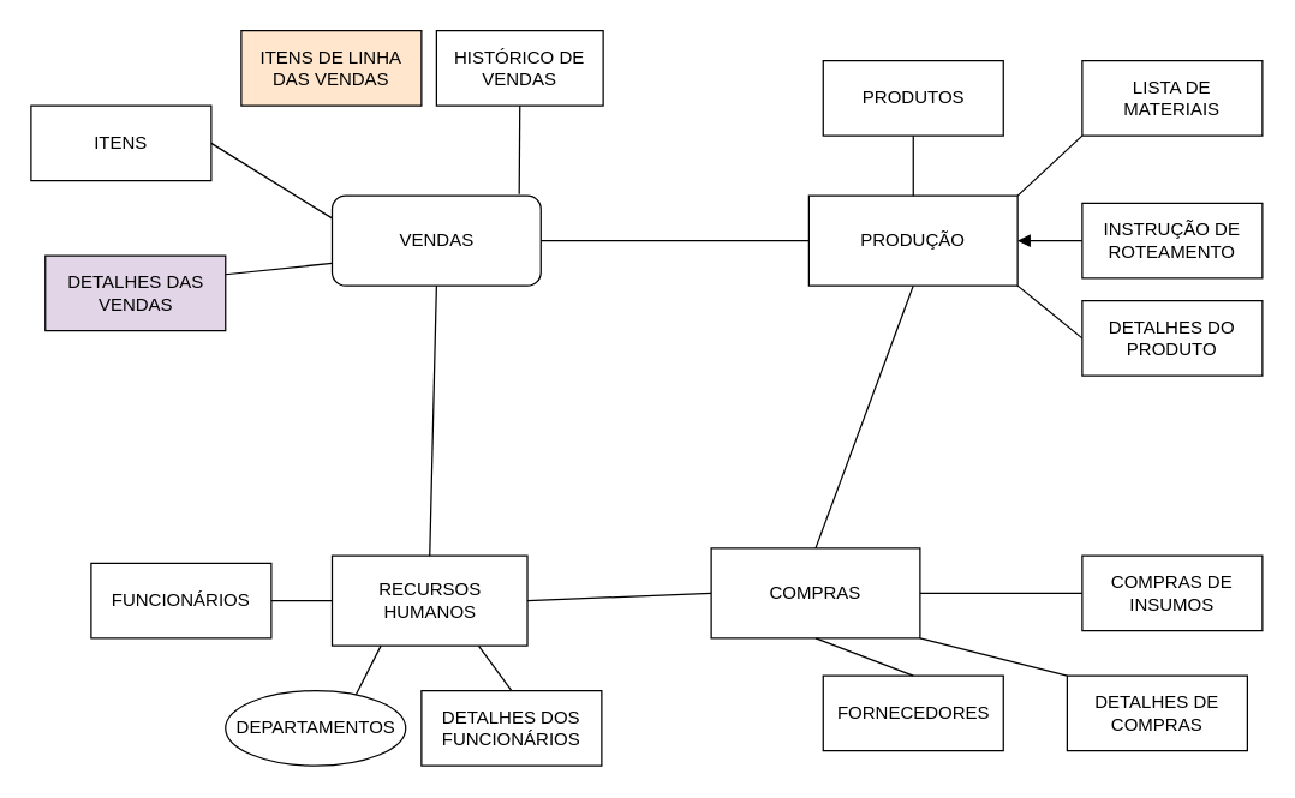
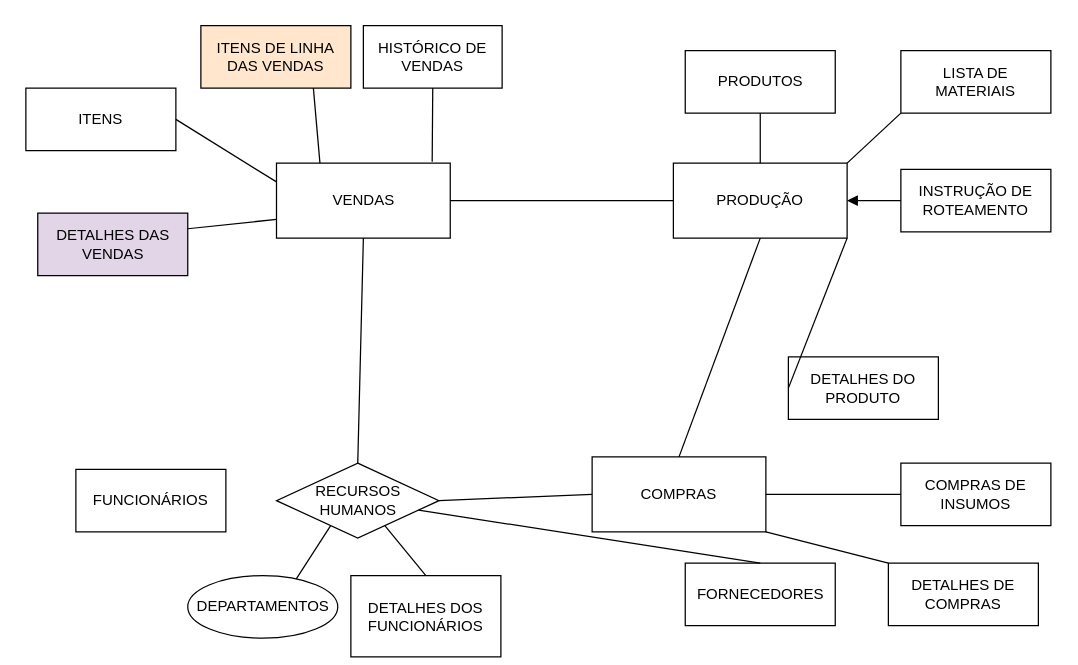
  <mxCell id="0" />
  <mxCell id="1" parent="0" />
  <mxCell id="2" value="PRODUÇÃO" style="whiteSpace=wrap;html=1;align=center;" vertex="1" parent="1"><mxGeometry x="538" y="130" width="139" height="60" as="geometry" /></mxCell>
- <mxCell id="3" value="RECURSOS HUMANOS" style="whiteSpace=wrap;html=1;align=center;" vertex="1" parent="1"><mxGeometry x="220.5" y="370" width="130" height="60" as="geometry" /></mxCell>
- <mxCell id="4" value="VENDAS" style="whiteSpace=wrap;html=1;align=center;rounded=1;" vertex="1" parent="1"><mxGeometry x="220.5" y="130" width="139" height="60" as="geometry" /></mxCell>
+ <mxCell id="3" value="RECURSOS HUMANOS" style="rhombus;whiteSpace=wrap;html=1;align=center;" vertex="1" parent="1"><mxGeometry x="220.5" y="370" width="130" height="60" as="geometry" /></mxCell>
+ <mxCell id="4" value="VENDAS" style="whiteSpace=wrap;html=1;align=center;" vertex="1" parent="1"><mxGeometry x="220.5" y="130" width="139" height="60" as="geometry" /></mxCell>
  <mxCell id="5" value="COMPRAS" style="whiteSpace=wrap;html=1;align=center;" vertex="1" parent="1"><mxGeometry x="473" y="365" width="139" height="60" as="geometry" /></mxCell>
  <mxCell id="6" value="ITENS" style="whiteSpace=wrap;html=1;align=center;" vertex="1" parent="1"><mxGeometry x="20" y="70" width="120" height="50" as="geometry" /></mxCell>
  <mxCell id="7" value="DETALHES DAS VENDAS" style="whiteSpace=wrap;html=1;align=center;fillColor=#e1d5e7;" vertex="1" parent="1"><mxGeometry x="29.5" y="170" width="120" height="50" as="geometry" /></mxCell>
  <mxCell id="8" value="ITENS DE LINHA DAS VENDAS" style="whiteSpace=wrap;html=1;align=center;fillColor=#ffe6cc;" vertex="1" parent="1"><mxGeometry x="160" y="20" width="120" height="50" as="geometry" /></mxCell>
  <mxCell id="9" value="HISTÓRICO DE VENDAS" style="whiteSpace=wrap;html=1;align=center;" vertex="1" parent="1"><mxGeometry x="290" y="20" width="111" height="50" as="geometry" /></mxCell>
+ <mxCell id="10" value="" style="endArrow=none;html=1;rounded=0;entryX=0.25;entryY=0;entryDx=0;entryDy=0;exitX=0.75;exitY=1;exitDx=0;exitDy=0;" edge="1" parent="1" source="8" target="4"><mxGeometry relative="1" as="geometry"><mxPoint x="270" y="100" as="sourcePoint" /><mxPoint x="370" y="200" as="targetPoint" /></mxGeometry></mxCell>
  <mxCell id="11" value="" style="endArrow=none;html=1;rounded=0;exitX=0.5;exitY=1;exitDx=0;exitDy=0;entryX=0.896;entryY=-0.018;entryDx=0;entryDy=0;entryPerimeter=0;" edge="1" parent="1" source="9" target="4"><mxGeometry relative="1" as="geometry"><mxPoint x="260" y="80" as="sourcePoint" /><mxPoint x="265" y="140" as="targetPoint" /></mxGeometry></mxCell>
  <mxCell id="12" value="" style="endArrow=none;html=1;rounded=0;entryX=0;entryY=0.25;entryDx=0;entryDy=0;exitX=1;exitY=0.5;exitDx=0;exitDy=0;" edge="1" parent="1" source="6" target="4"><mxGeometry relative="1" as="geometry"><mxPoint x="260" y="80" as="sourcePoint" /><mxPoint x="265" y="140" as="targetPoint" /></mxGeometry></mxCell>
  <mxCell id="13" value="" style="endArrow=none;html=1;rounded=0;entryX=0;entryY=0.75;entryDx=0;entryDy=0;exitX=1;exitY=0.25;exitDx=0;exitDy=0;" edge="1" parent="1" source="7" target="4"><mxGeometry relative="1" as="geometry"><mxPoint x="270" y="90" as="sourcePoint" /><mxPoint x="275" y="150" as="targetPoint" /></mxGeometry></mxCell>
  <mxCell id="14" value="FORNECEDORES" style="whiteSpace=wrap;html=1;align=center;" vertex="1" parent="1"><mxGeometry x="547.5" y="450" width="120" height="50" as="geometry" /></mxCell>
  <mxCell id="15" value="DETALHES DE COMPRAS" style="whiteSpace=wrap;html=1;align=center;" vertex="1" parent="1"><mxGeometry x="710" y="450" width="120" height="50" as="geometry" /></mxCell>
  <mxCell id="16" value="COMPRAS DE INSUMOS" style="whiteSpace=wrap;html=1;align=center;" vertex="1" parent="1"><mxGeometry x="720" y="370" width="120" height="50" as="geometry" /></mxCell>
- <mxCell id="17" value="" style="endArrow=none;html=1;rounded=0;entryX=0.5;entryY=1;entryDx=0;entryDy=0;exitX=0.5;exitY=0;exitDx=0;exitDy=0;" edge="1" parent="1" source="14" target="5"><mxGeometry relative="1" as="geometry"><mxPoint x="660.5" y="203" as="sourcePoint" /><mxPoint x="731.5" y="195" as="targetPoint" /></mxGeometry></mxCell>
+ <mxCell id="17" value="" style="endArrow=none;html=1;rounded=0;exitX=0.5;exitY=0;exitDx=0;exitDy=0;" edge="1" parent="1" source="14" target="3"><mxGeometry relative="1" as="geometry"><mxPoint x="660.5" y="203" as="sourcePoint" /><mxPoint x="731.5" y="195" as="targetPoint" /></mxGeometry></mxCell>
  <mxCell id="18" value="" style="endArrow=none;html=1;rounded=0;entryX=1;entryY=1;entryDx=0;entryDy=0;exitX=0;exitY=0;exitDx=0;exitDy=0;" edge="1" parent="1" source="15" target="5"><mxGeometry relative="1" as="geometry"><mxPoint x="660.5" y="385" as="sourcePoint" /><mxPoint x="720.5" y="405" as="targetPoint" /></mxGeometry></mxCell>
  <mxCell id="19" value="" style="endArrow=none;html=1;rounded=0;entryX=1;entryY=0.5;entryDx=0;entryDy=0;exitX=0;exitY=0.5;exitDx=0;exitDy=0;" edge="1" parent="1" source="16" target="5"><mxGeometry relative="1" as="geometry"><mxPoint x="660.5" y="445" as="sourcePoint" /><mxPoint x="720.5" y="420" as="targetPoint" /></mxGeometry></mxCell>
  <mxCell id="20" value="FUNCIONÁRIOS" style="whiteSpace=wrap;html=1;align=center;" vertex="1" parent="1"><mxGeometry x="60" y="375" width="120" height="50" as="geometry" /></mxCell>
  <mxCell id="21" value="DEPARTAMENTOS" style="ellipse;whiteSpace=wrap;html=1;align=center;" vertex="1" parent="1"><mxGeometry x="149.5" y="460" width="120" height="50" as="geometry" /></mxCell>
  <mxCell id="22" value="PRODUTOS" style="whiteSpace=wrap;html=1;align=center;" vertex="1" parent="1"><mxGeometry x="547.5" y="40" width="120" height="50" as="geometry" /></mxCell>
- <mxCell id="23" value="DETALHES DOS FUNCIONÁRIOS" style="whiteSpace=wrap;html=1;align=center;" vertex="1" parent="1"><mxGeometry x="280" y="460" width="120" height="50" as="geometry" /></mxCell>
+ <mxCell id="23" value="DETALHES DOS FUNCIONÁRIOS" style="whiteSpace=wrap;html=1;align=center;" vertex="1" parent="1"><mxGeometry x="280" y="460" width="120" height="65" as="geometry" /></mxCell>
  <mxCell id="24" value="LISTA DE MATERIAIS" style="whiteSpace=wrap;html=1;align=center;" vertex="1" parent="1"><mxGeometry x="720" y="40" width="120" height="50" as="geometry" /></mxCell>
  <mxCell id="25" value="INSTRUÇÃO DE ROTEAMENTO" style="whiteSpace=wrap;html=1;align=center;" vertex="1" parent="1"><mxGeometry x="720" y="135" width="120" height="50" as="geometry" /></mxCell>
- <mxCell id="26" value="DETALHES DO PRODUTO" style="whiteSpace=wrap;html=1;align=center;" vertex="1" parent="1"><mxGeometry x="720" y="200" width="120" height="50" as="geometry" /></mxCell>
+ <mxCell id="26" value="DETALHES DO PRODUTO" style="whiteSpace=wrap;html=1;align=center;" vertex="1" parent="1"><mxGeometry x="630" y="285" width="120" height="50" as="geometry" /></mxCell>
  <mxCell id="27" value="" style="endArrow=none;html=1;rounded=0;exitX=0.5;exitY=1;exitDx=0;exitDy=0;entryX=0.5;entryY=0;entryDx=0;entryDy=0;" edge="1" parent="1" source="22" target="2"><mxGeometry relative="1" as="geometry"><mxPoint x="356" y="80" as="sourcePoint" /><mxPoint x="355" y="139" as="targetPoint" /></mxGeometry></mxCell>
  <mxCell id="28" value="" style="endArrow=none;html=1;rounded=0;exitX=0;exitY=1;exitDx=0;exitDy=0;entryX=1;entryY=0;entryDx=0;entryDy=0;" edge="1" parent="1" source="24" target="2"><mxGeometry relative="1" as="geometry"><mxPoint x="618" y="100" as="sourcePoint" /><mxPoint x="618" y="140" as="targetPoint" /></mxGeometry></mxCell>
  <mxCell id="29" value="" style="endArrow=block;html=1;rounded=0;exitX=0;exitY=0.5;exitDx=0;exitDy=0;entryX=1;entryY=0.5;entryDx=0;entryDy=0;" edge="1" parent="1" source="25" target="2"><mxGeometry relative="1" as="geometry"><mxPoint x="730" y="100" as="sourcePoint" /><mxPoint x="687" y="140" as="targetPoint" /></mxGeometry></mxCell>
  <mxCell id="30" value="" style="endArrow=none;html=1;rounded=0;exitX=0;exitY=0.5;exitDx=0;exitDy=0;entryX=1;entryY=1;entryDx=0;entryDy=0;" edge="1" parent="1" source="26" target="2"><mxGeometry relative="1" as="geometry"><mxPoint x="730" y="170" as="sourcePoint" /><mxPoint x="687" y="170" as="targetPoint" /></mxGeometry></mxCell>
- <mxCell id="31" value="" style="endArrow=none;html=1;rounded=0;exitX=0;exitY=0.5;exitDx=0;exitDy=0;entryX=1;entryY=0.5;entryDx=0;entryDy=0;" edge="1" parent="1" source="3" target="20"><mxGeometry relative="1" as="geometry"><mxPoint x="317.5" y="175" as="sourcePoint" /><mxPoint x="274.5" y="175" as="targetPoint" /></mxGeometry></mxCell>
  <mxCell id="32" value="" style="endArrow=none;html=1;rounded=0;exitX=0.75;exitY=1;exitDx=0;exitDy=0;entryX=0.5;entryY=0;entryDx=0;entryDy=0;" edge="1" parent="1" source="3" target="23"><mxGeometry relative="1" as="geometry"><mxPoint x="260.5" y="405" as="sourcePoint" /><mxPoint x="297.5" y="405" as="targetPoint" /></mxGeometry></mxCell>
  <mxCell id="33" value="" style="endArrow=none;html=1;rounded=0;exitX=0.25;exitY=1;exitDx=0;exitDy=0;entryX=0.75;entryY=0;entryDx=0;entryDy=0;" edge="1" parent="1" source="3" target="21"><mxGeometry relative="1" as="geometry"><mxPoint x="260.5" y="435" as="sourcePoint" /><mxPoint x="297.5" y="465" as="targetPoint" /></mxGeometry></mxCell>
  <mxCell id="34" value="" style="endArrow=none;html=1;rounded=0;entryX=1;entryY=0.5;entryDx=0;entryDy=0;exitX=0;exitY=0.5;exitDx=0;exitDy=0;" edge="1" parent="1" source="5" target="3"><mxGeometry relative="1" as="geometry"><mxPoint x="300" y="300" as="sourcePoint" /><mxPoint x="231" y="185" as="targetPoint" /></mxGeometry></mxCell>
  <mxCell id="35" value="" style="endArrow=none;html=1;rounded=0;entryX=0;entryY=0.5;entryDx=0;entryDy=0;exitX=1;exitY=0.5;exitDx=0;exitDy=0;" edge="1" parent="1" source="4" target="2"><mxGeometry relative="1" as="geometry"><mxPoint x="310" y="310" as="sourcePoint" /><mxPoint x="296" y="380" as="targetPoint" /></mxGeometry></mxCell>
  <mxCell id="36" value="" style="endArrow=none;html=1;rounded=0;entryX=0.5;entryY=1;entryDx=0;entryDy=0;exitX=0.5;exitY=0;exitDx=0;exitDy=0;" edge="1" parent="1" source="5" target="2"><mxGeometry relative="1" as="geometry"><mxPoint x="370" y="170" as="sourcePoint" /><mxPoint x="548" y="170" as="targetPoint" /></mxGeometry></mxCell>
  <mxCell id="37" value="" style="endArrow=none;html=1;rounded=0;entryX=0.5;entryY=0;entryDx=0;entryDy=0;exitX=0.5;exitY=1;exitDx=0;exitDy=0;" edge="1" parent="1" source="4" target="3"><mxGeometry relative="1" as="geometry"><mxPoint x="548" y="405" as="sourcePoint" /><mxPoint x="361" y="410" as="targetPoint" /></mxGeometry></mxCell>
